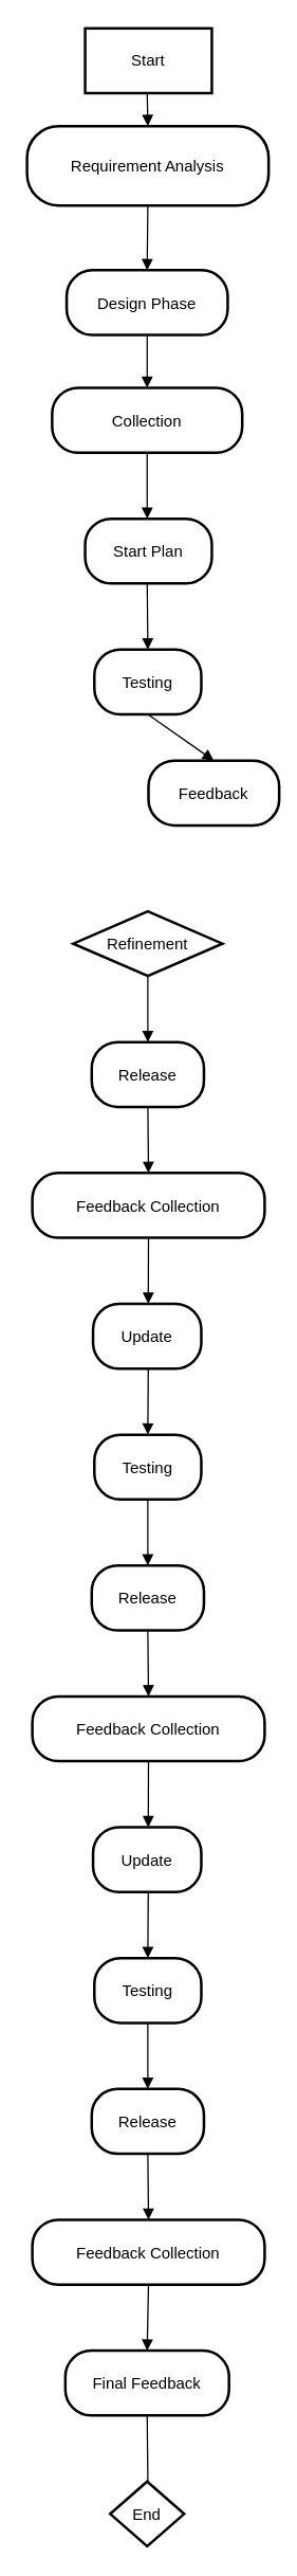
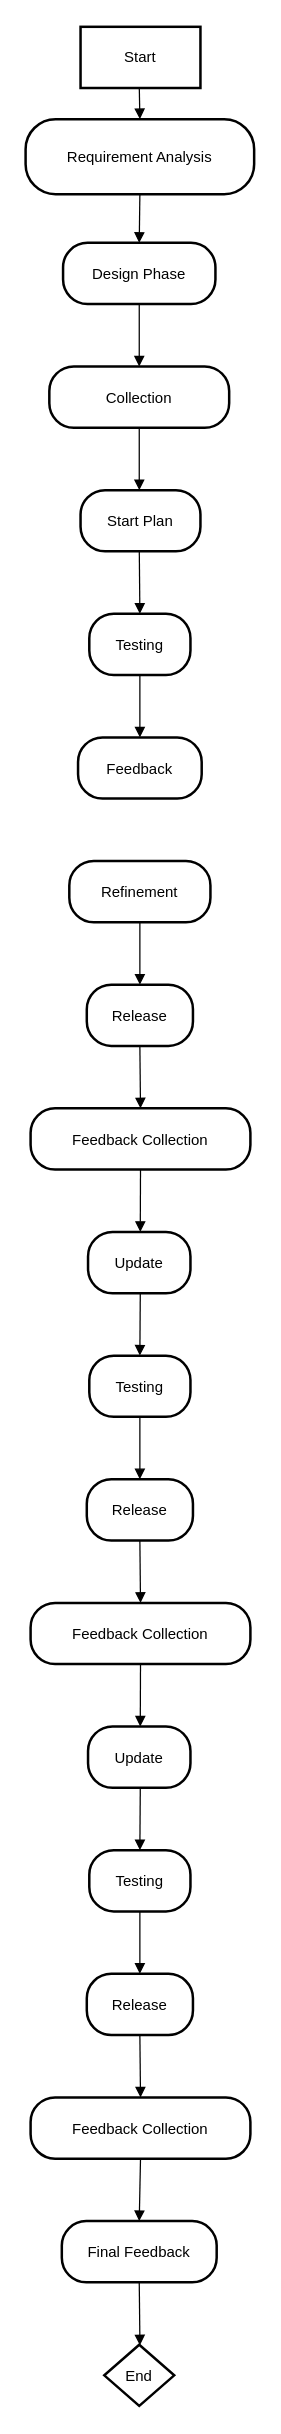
  <mxCell id="0" />
  <mxCell id="1" parent="0" />
  <mxCell id="2" value="Start" style="whiteSpace=wrap;strokeWidth=2;" vertex="1" parent="1"><mxGeometry x="64" y="20" width="96" height="49" as="geometry" /></mxCell>
  <mxCell id="3" value="Requirement Analysis" style="rounded=1;arcSize=40;strokeWidth=2" vertex="1" parent="1"><mxGeometry x="20" y="94" width="183" height="60" as="geometry" /></mxCell>
- <mxCell id="4" value="Design Phase" style="rounded=1;arcSize=40;strokeWidth=2" vertex="1" parent="1"><mxGeometry x="50" y="203" width="122" height="49" as="geometry" /></mxCell>
+ <mxCell id="4" value="Design Phase" style="rounded=1;arcSize=40;strokeWidth=2" vertex="1" parent="1"><mxGeometry x="50" y="193" width="122" height="49" as="geometry" /></mxCell>
  <mxCell id="5" value="Collection" style="rounded=1;arcSize=40;strokeWidth=2" vertex="1" parent="1"><mxGeometry x="39" y="292" width="144" height="49" as="geometry" /></mxCell>
  <mxCell id="6" value="Start Plan" style="rounded=1;arcSize=40;strokeWidth=2" vertex="1" parent="1"><mxGeometry x="64" y="391" width="96" height="49" as="geometry" /></mxCell>
  <mxCell id="7" value="Testing" style="rounded=1;arcSize=40;strokeWidth=2" vertex="1" parent="1"><mxGeometry x="71" y="490" width="81" height="49" as="geometry" /></mxCell>
- <mxCell id="8" value="Feedback" style="rounded=1;arcSize=40;strokeWidth=2" vertex="1" parent="1"><mxGeometry x="112" y="574" width="99" height="49" as="geometry" /></mxCell>
- <mxCell id="9" value="Refinement" style="rhombus;arcSize=40;strokeWidth=2;" vertex="1" parent="1"><mxGeometry x="55" y="688" width="113" height="49" as="geometry" /></mxCell>
+ <mxCell id="8" value="Feedback" style="rounded=1;arcSize=40;strokeWidth=2" vertex="1" parent="1"><mxGeometry x="62" y="589" width="99" height="49" as="geometry" /></mxCell>
+ <mxCell id="9" value="Refinement" style="rounded=1;arcSize=40;strokeWidth=2" vertex="1" parent="1"><mxGeometry x="55" y="688" width="113" height="49" as="geometry" /></mxCell>
  <mxCell id="10" value="Release" style="rounded=1;arcSize=40;strokeWidth=2" vertex="1" parent="1"><mxGeometry x="69" y="787" width="85" height="49" as="geometry" /></mxCell>
  <mxCell id="11" value="Feedback Collection" style="rounded=1;arcSize=40;strokeWidth=2" vertex="1" parent="1"><mxGeometry x="24" y="886" width="176" height="49" as="geometry" /></mxCell>
  <mxCell id="12" value="Update" style="rounded=1;arcSize=40;strokeWidth=2" vertex="1" parent="1"><mxGeometry x="70" y="985" width="82" height="49" as="geometry" /></mxCell>
  <mxCell id="13" value="Testing" style="rounded=1;arcSize=40;strokeWidth=2" vertex="1" parent="1"><mxGeometry x="71" y="1084" width="81" height="49" as="geometry" /></mxCell>
  <mxCell id="14" value="Release" style="rounded=1;arcSize=40;strokeWidth=2" vertex="1" parent="1"><mxGeometry x="69" y="1183" width="85" height="49" as="geometry" /></mxCell>
  <mxCell id="15" value="Feedback Collection" style="rounded=1;arcSize=40;strokeWidth=2" vertex="1" parent="1"><mxGeometry x="24" y="1282" width="176" height="49" as="geometry" /></mxCell>
  <mxCell id="16" value="Update" style="rounded=1;arcSize=40;strokeWidth=2" vertex="1" parent="1"><mxGeometry x="70" y="1381" width="82" height="49" as="geometry" /></mxCell>
  <mxCell id="17" value="Testing" style="rounded=1;arcSize=40;strokeWidth=2" vertex="1" parent="1"><mxGeometry x="71" y="1480" width="81" height="49" as="geometry" /></mxCell>
  <mxCell id="18" value="Release" style="rounded=1;arcSize=40;strokeWidth=2" vertex="1" parent="1"><mxGeometry x="69" y="1579" width="85" height="49" as="geometry" /></mxCell>
  <mxCell id="19" value="Feedback Collection" style="rounded=1;arcSize=40;strokeWidth=2" vertex="1" parent="1"><mxGeometry x="24" y="1678" width="176" height="49" as="geometry" /></mxCell>
  <mxCell id="20" value="Final Feedback" style="rounded=1;arcSize=40;strokeWidth=2" vertex="1" parent="1"><mxGeometry x="49" y="1777" width="124" height="49" as="geometry" /></mxCell>
  <mxCell id="21" value="End" style="rhombus;arcSize=40;strokeWidth=2;" vertex="1" parent="1"><mxGeometry x="83" y="1876" width="56" height="49" as="geometry" /></mxCell>
  <mxCell id="22" value="" style="curved=1;startArrow=none;endArrow=block;exitX=0.49;exitY=1;entryX=0.5;entryY=0;" edge="1" parent="1" source="2" target="3"><mxGeometry relative="1" as="geometry"><Array as="points" /></mxGeometry></mxCell>
  <mxCell id="23" value="" style="curved=1;startArrow=none;endArrow=block;exitX=0.5;exitY=1;entryX=0.5;entryY=0;" edge="1" parent="1" source="3" target="4"><mxGeometry relative="1" as="geometry"><Array as="points" /></mxGeometry></mxCell>
  <mxCell id="24" value="" style="curved=1;startArrow=none;endArrow=block;exitX=0.5;exitY=1;entryX=0.5;entryY=0;" edge="1" parent="1" source="4" target="5"><mxGeometry relative="1" as="geometry"><Array as="points" /></mxGeometry></mxCell>
  <mxCell id="25" value="" style="curved=1;startArrow=none;endArrow=block;exitX=0.5;exitY=1;entryX=0.49;entryY=0;" edge="1" parent="1" source="5" target="6"><mxGeometry relative="1" as="geometry"><Array as="points" /></mxGeometry></mxCell>
  <mxCell id="26" value="" style="curved=1;startArrow=none;endArrow=block;exitX=0.49;exitY=1;entryX=0.5;entryY=0;" edge="1" parent="1" source="6" target="7"><mxGeometry relative="1" as="geometry"><Array as="points" /></mxGeometry></mxCell>
  <mxCell id="27" value="" style="curved=1;startArrow=none;endArrow=block;exitX=0.5;exitY=1;entryX=0.5;entryY=0;" edge="1" parent="1" source="7" target="8"><mxGeometry relative="1" as="geometry"><Array as="points" /></mxGeometry></mxCell>
  <mxCell id="28" value="" style="curved=1;startArrow=none;endArrow=block;exitX=0.5;exitY=1;entryX=0.5;entryY=0;" edge="1" parent="1" source="9" target="10"><mxGeometry relative="1" as="geometry"><Array as="points" /></mxGeometry></mxCell>
  <mxCell id="29" value="" style="curved=1;startArrow=none;endArrow=block;exitX=0.5;exitY=1;entryX=0.5;entryY=0;" edge="1" parent="1" source="10" target="11"><mxGeometry relative="1" as="geometry"><Array as="points" /></mxGeometry></mxCell>
  <mxCell id="30" value="" style="curved=1;startArrow=none;endArrow=block;exitX=0.5;exitY=1;entryX=0.51;entryY=0;" edge="1" parent="1" source="11" target="12"><mxGeometry relative="1" as="geometry"><Array as="points" /></mxGeometry></mxCell>
  <mxCell id="31" value="" style="curved=1;startArrow=none;endArrow=block;exitX=0.51;exitY=1;entryX=0.5;entryY=0;" edge="1" parent="1" source="12" target="13"><mxGeometry relative="1" as="geometry"><Array as="points" /></mxGeometry></mxCell>
  <mxCell id="32" value="" style="curved=1;startArrow=none;endArrow=block;exitX=0.5;exitY=1;entryX=0.5;entryY=0;" edge="1" parent="1" source="13" target="14"><mxGeometry relative="1" as="geometry"><Array as="points" /></mxGeometry></mxCell>
  <mxCell id="33" value="" style="curved=1;startArrow=none;endArrow=block;exitX=0.5;exitY=1;entryX=0.5;entryY=0;" edge="1" parent="1" source="14" target="15"><mxGeometry relative="1" as="geometry"><Array as="points" /></mxGeometry></mxCell>
  <mxCell id="34" value="" style="curved=1;startArrow=none;endArrow=block;exitX=0.5;exitY=1;entryX=0.51;entryY=0;" edge="1" parent="1" source="15" target="16"><mxGeometry relative="1" as="geometry"><Array as="points" /></mxGeometry></mxCell>
  <mxCell id="35" value="" style="curved=1;startArrow=none;endArrow=block;exitX=0.51;exitY=1;entryX=0.5;entryY=0;" edge="1" parent="1" source="16" target="17"><mxGeometry relative="1" as="geometry"><Array as="points" /></mxGeometry></mxCell>
  <mxCell id="36" value="" style="curved=1;startArrow=none;endArrow=block;exitX=0.5;exitY=1;entryX=0.5;entryY=0;" edge="1" parent="1" source="17" target="18"><mxGeometry relative="1" as="geometry"><Array as="points" /></mxGeometry></mxCell>
  <mxCell id="37" value="" style="curved=1;startArrow=none;endArrow=block;exitX=0.5;exitY=1;entryX=0.5;entryY=0;" edge="1" parent="1" source="18" target="19"><mxGeometry relative="1" as="geometry"><Array as="points" /></mxGeometry></mxCell>
  <mxCell id="38" value="" style="curved=1;startArrow=none;endArrow=block;exitX=0.5;exitY=1;entryX=0.5;entryY=0;" edge="1" parent="1" source="19" target="20"><mxGeometry relative="1" as="geometry"><Array as="points" /></mxGeometry></mxCell>
- <mxCell id="39" value="" style="curved=1;startArrow=none;endArrow=none;exitX=0.5;exitY=1;entryX=0.51;entryY=0;" edge="1" parent="1" source="20" target="21"><mxGeometry relative="1" as="geometry"><Array as="points" /></mxGeometry></mxCell>
+ <mxCell id="39" value="" style="curved=1;startArrow=none;endArrow=block;exitX=0.5;exitY=1;entryX=0.51;entryY=0;" edge="1" parent="1" source="20" target="21"><mxGeometry relative="1" as="geometry"><Array as="points" /></mxGeometry></mxCell>
